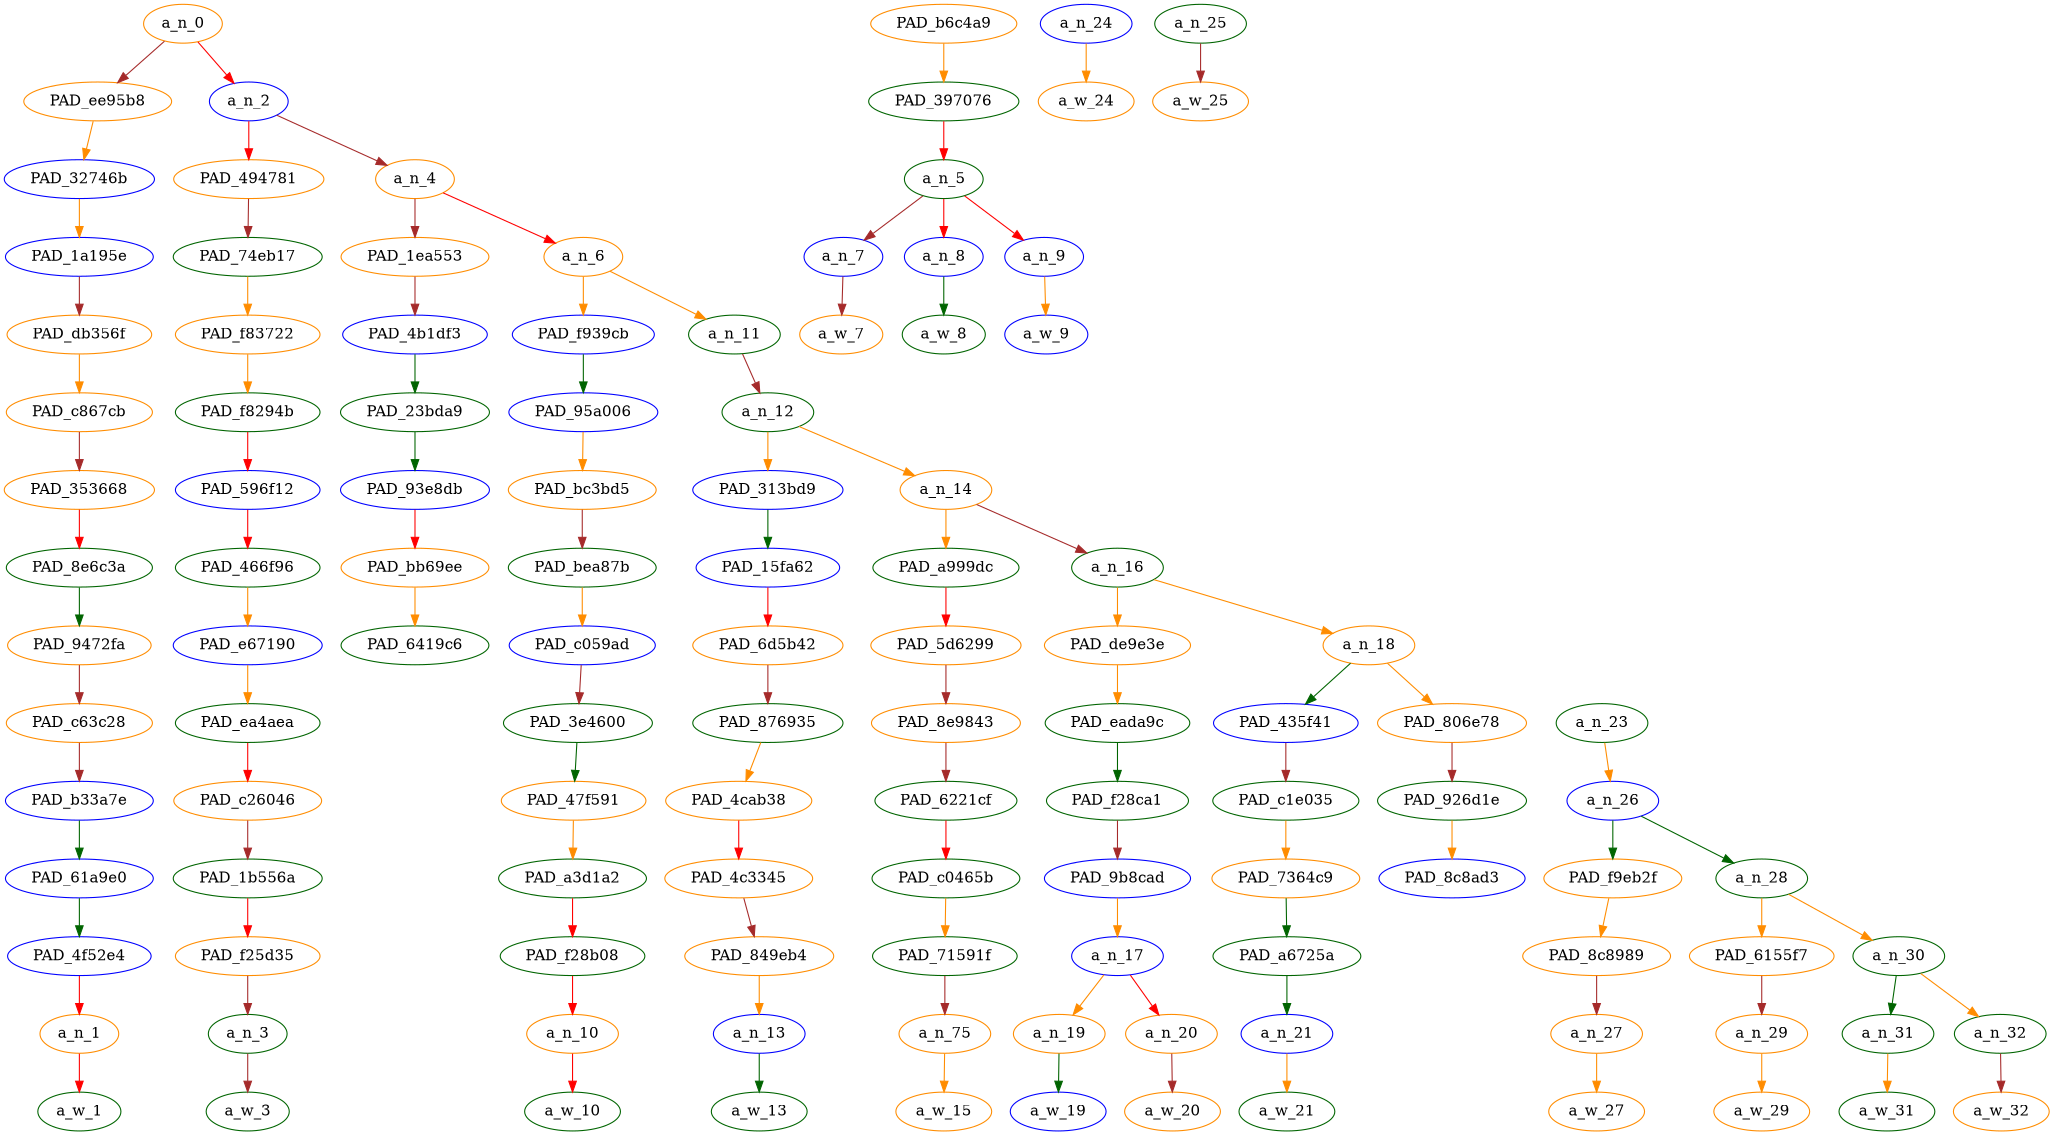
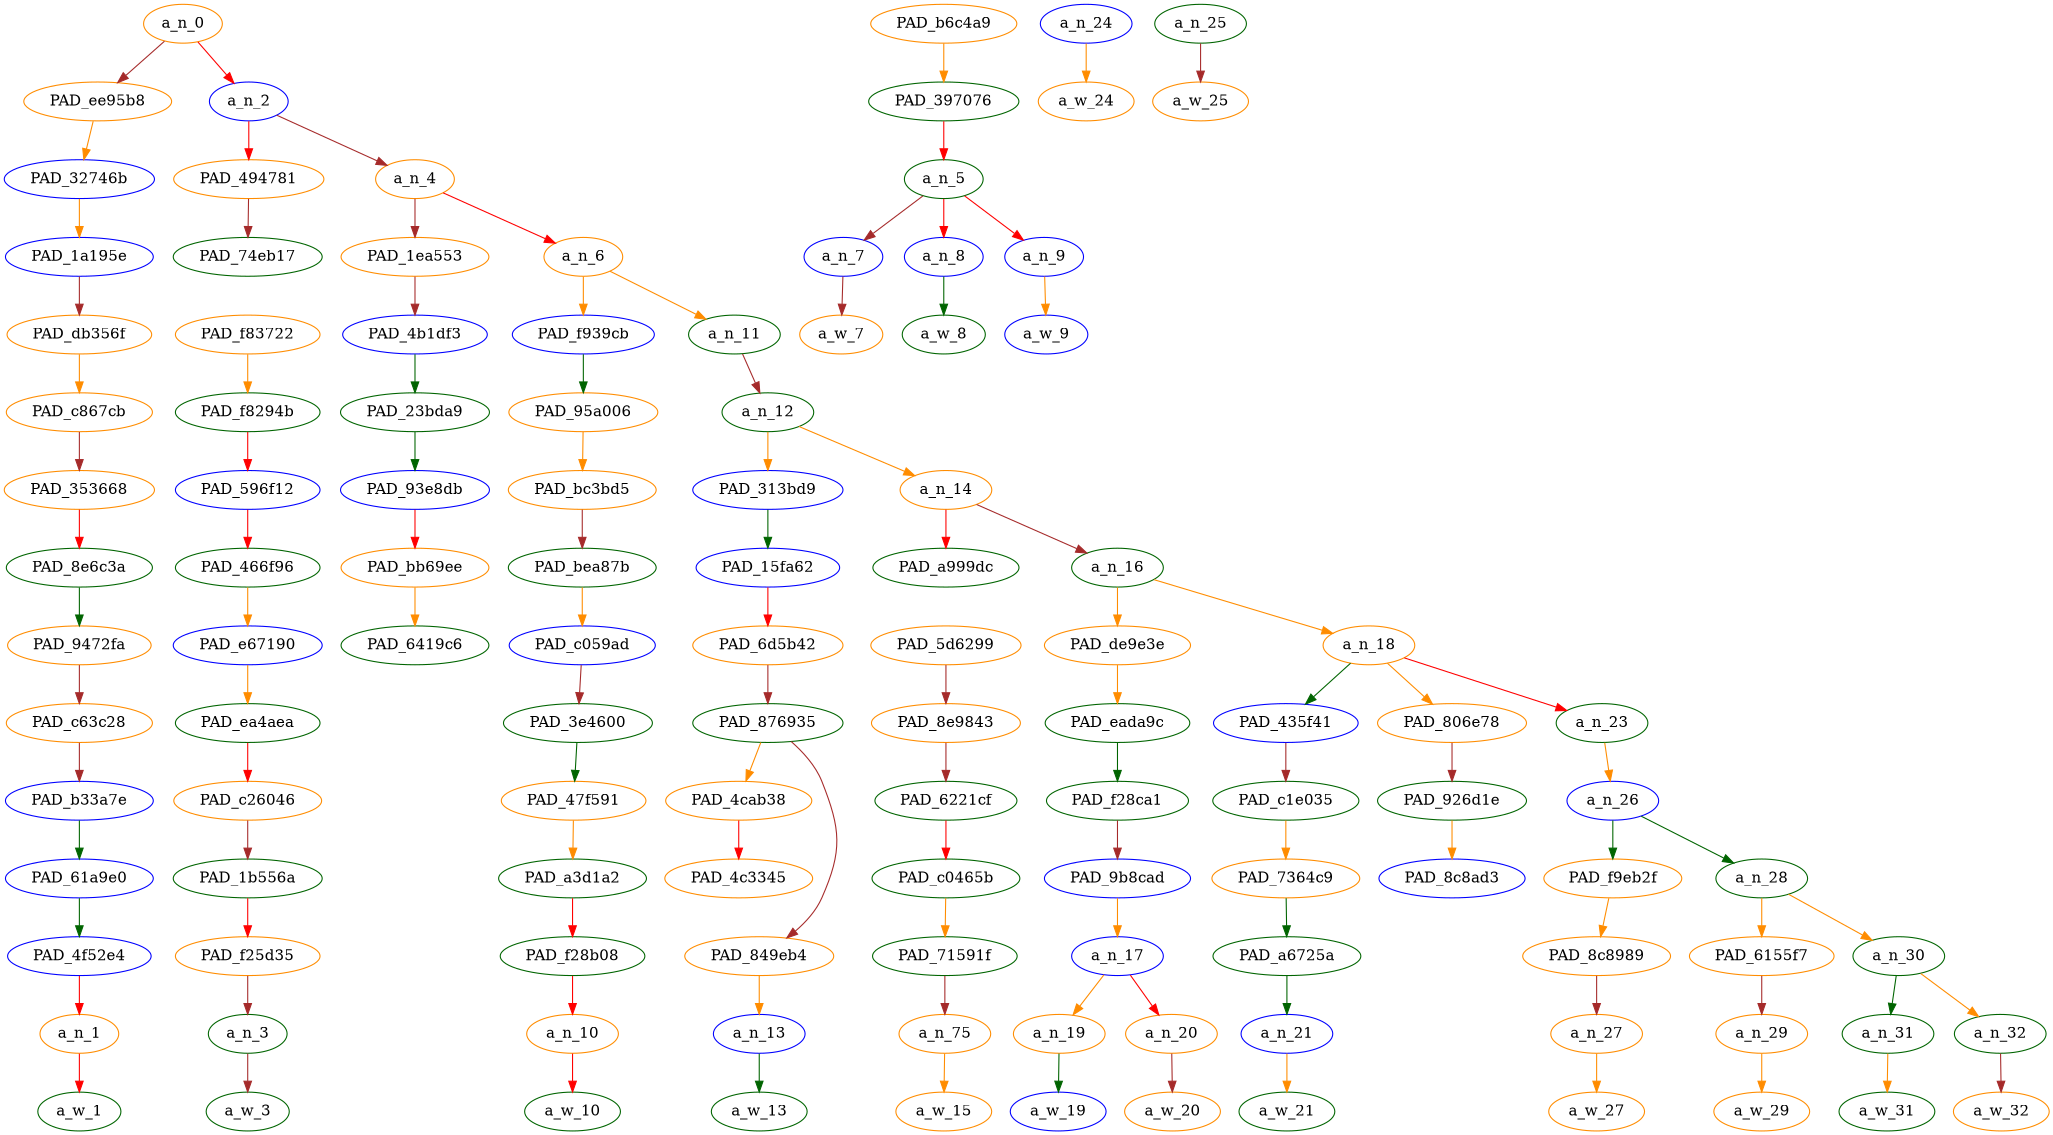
  strict digraph {
    node [color=darkorange div_dir=1 index=0 level=1 text_span="[0]" value=0.20081540]
    edge [color=darkorange]
    a_n_0 [level=14 text_span="[0, 1, 2, 3, 4, 5, 6, 7, 8, 9, 10, 11, 12, 13, 14, 15, 16]" value=1.00000000]
    PAD_ee95b8 [level=13]
    a_n_2 [color=blue index=1 level=13 text_span="[1, 2, 3, 4, 5, 6, 7, 8, 9, 10, 11, 12, 13, 14, 15, 16]" value=0.79870789]
    PAD_32746b [color=blue level=12]
    PAD_494781 [div_dir=-1 index=1 level=12 text_span="[1]" value=0.02840351]
    a_n_4 [index=2 level=12 text_span="[2, 3, 4, 5, 6, 7, 8, 9, 10, 11, 12, 13, 14, 15, 16]" value=0.76989814]
    PAD_1a195e [color=blue level=11]
    PAD_74eb17 [color=darkgreen div_dir=-1 index=1 level=11 text_span="[1]" value=0.02840351]
    PAD_1ea553 [index=2 level=11 text_span="[2, 3, 4]" value=0.34712597]
    a_n_6 [index=3 level=11 text_span="[5, 6, 7, 8, 9, 10, 11, 12, 13, 14, 15, 16]" value=0.42234138]
    PAD_db356f [level=10]
    PAD_c867cb [level=9]
    PAD_353668 [level=8]
    PAD_8e6c3a [color=darkgreen level=7]
    PAD_9472fa [level=6]
    PAD_c63c28 [level=5]
    PAD_b33a7e [color=blue level=4]
    PAD_61a9e0 [color=blue level=3]
    PAD_4f52e4 [color=blue level=2]
    a_n_1
    a_w_1 [color=darkgreen div_dir=0 level=0 value=atomaweapon]
    PAD_f83722 [div_dir=-1 index=1 level=10 text_span="[1]" value=0.02840351]
    PAD_4b1df3 [color=blue index=2 level=10 text_span="[2, 3, 4]" value=0.34712597]
    PAD_f939cb [color=blue index=3 level=10 text_span="[5]" value=0.03246132]
    a_n_11 [color=darkgreen index=4 level=10 text_span="[6, 7, 8, 9, 10, 11, 12, 13, 14, 15, 16]" value=0.38966191]
    PAD_f8294b [color=darkgreen div_dir=-1 index=1 level=9 text_span="[1]" value=0.02840351]
    PAD_596f12 [color=blue div_dir=-1 index=1 level=8 text_span="[1]" value=0.02840351]
    PAD_466f96 [color=darkgreen div_dir=-1 index=1 level=7 text_span="[1]" value=0.02840351]
    PAD_e67190 [color=blue div_dir=-1 index=1 level=6 text_span="[1]" value=0.02840351]
    PAD_ea4aea [color=darkgreen div_dir=-1 index=1 level=5 text_span="[1]" value=0.02840351]
    PAD_c26046 [div_dir=-1 index=1 level=4 text_span="[1]" value=0.02840351]
    PAD_1b556a [color=darkgreen div_dir=-1 index=1 level=3 text_span="[1]" value=0.02840351]
    n33 [div_dir=-1 index=1 label=PAD_f25d35 level=2 text_span="[1]" value=0.02840351]
    a_n_3 [color=darkgreen div_dir=-1 index=1 text_span="[1]" value=0.02840351]
    a_w_3 [color=darkgreen div_dir=0 index=1 level=0 text_span="[1]" value=is]
    PAD_23bda9 [color=darkgreen index=2 level=9 text_span="[2, 3, 4]" value=0.34712597]
-   PAD_95a006 [color=blue index=3 level=9 text_span="[5]" value=0.03246132]
+   PAD_95a006 [index=3 level=9 text_span="[5]" value=0.03246132]
    a_n_12 [color=darkgreen index=4 level=9 text_span="[6, 7, 8, 9, 10, 11, 12, 13, 14, 15, 16]" value=0.38948713]
    PAD_93e8db [color=blue index=2 level=8 text_span="[2, 3, 4]" value=0.34712597]
    PAD_bb69ee [index=2 level=7 text_span="[2, 3, 4]" value=0.34712597]
    PAD_6419c6 [color=darkgreen index=2 level=6 text_span="[2, 3, 4]" value=0.34712597]
    PAD_b6c4a9 [index=2 level=4 text_span="[2, 3, 4]" value=0.34712597]
    n43 [color=darkgreen index=2 label=PAD_397076 level=3 text_span="[2, 3, 4]" value=0.34712597]
    a_n_5 [color=darkgreen index=2 level=2 text_span="[2, 3, 4]" value=0.34712597]
    a_n_7 [color=blue index=2 text_span="[2]" value=0.03420700]
    a_n_8 [color=blue index=3 text_span="[3]" value=0.12453664]
    a_n_9 [color=blue index=4 text_span="[4]" value=0.18794051]
    a_w_7 [div_dir=0 index=2 level=0 text_span="[2]" value=a]
    a_w_8 [color=darkgreen div_dir=0 index=3 level=0 text_span="[3]" value=puny]
    a_w_9 [color=blue div_dir=0 index=4 level=0 text_span="[4]" value=faggot]
    PAD_bc3bd5 [index=3 level=8 text_span="[5]" value=0.03246132]
    PAD_313bd9 [color=blue index=4 level=8 text_span="[6]" value=0.01773803]
    a_n_14 [index=5 level=8 text_span="[7, 8, 9, 10, 11, 12, 13, 14, 15, 16]" value=0.37157432]
    PAD_bea87b [color=darkgreen index=3 level=7 text_span="[5]" value=0.03246132]
    PAD_c059ad [color=blue index=3 level=6 text_span="[5]" value=0.03246132]
    PAD_3e4600 [color=darkgreen index=3 level=5 text_span="[5]" value=0.03246132]
    PAD_47f591 [index=3 level=4 text_span="[5]" value=0.03246132]
    PAD_a3d1a2 [color=darkgreen index=3 level=3 text_span="[5]" value=0.03246132]
    PAD_f28b08 [color=darkgreen index=3 level=2 text_span="[5]" value=0.03246132]
    a_n_10 [index=5 text_span="[5]" value=0.03246132]
    a_w_10 [color=darkgreen div_dir=0 index=5 level=0 text_span="[5]" value=trying]
    PAD_15fa62 [color=blue index=4 level=7 text_span="[6]" value=0.01773803]
    PAD_a999dc [color=darkgreen div_dir=-1 index=5 level=7 text_span="[7]" value=0.01962486]
    a_n_16 [color=darkgreen index=6 level=7 text_span="[8, 9, 10, 11, 12, 13, 14, 15, 16]" value=0.35177718]
    PAD_6d5b42 [index=4 level=6 text_span="[6]" value=0.01773803]
    PAD_5d6299 [div_dir=-1 index=5 level=6 text_span="[7]" value=0.01962486]
    PAD_de9e3e [index=6 level=6 text_span="[8, 9]" value=0.08843267]
    a_n_18 [index=7 level=6 text_span="[10, 11, 12, 13, 14, 15, 16]" value=0.26314821]
    PAD_876935 [color=darkgreen index=4 level=5 text_span="[6]" value=0.01773803]
    PAD_4cab38 [index=4 level=4 text_span="[6]" value=0.01773803]
    PAD_4c3345 [index=4 level=3 text_span="[6]" value=0.01773803]
    PAD_849eb4 [index=4 level=2 text_span="[6]" value=0.01773803]
    a_n_13 [color=blue index=6 text_span="[6]" value=0.01773803]
    a_w_13 [color=darkgreen div_dir=0 index=6 level=0 text_span="[6]" value=to]
    PAD_8e9843 [div_dir=-1 index=5 level=5 text_span="[7]" value=0.01962486]
    PAD_eada9c [color=darkgreen index=6 level=5 text_span="[8, 9]" value=0.08843267]
    PAD_435f41 [color=blue div_dir=-1 index=7 level=5 text_span="[10]" value=0.03171047]
    PAD_806e78 [index=8 level=5 text_span="[11, 12]" value=0.12524775]
    a_n_23 [color=darkgreen index=9 level=5 text_span="[13, 14, 15, 16]" value=0.10609387]
    PAD_6221cf [color=darkgreen div_dir=-1 index=5 level=4 text_span="[7]" value=0.01962486]
    PAD_c0465b [color=darkgreen div_dir=-1 index=5 level=3 text_span="[7]" value=0.01962486]
    PAD_71591f [color=darkgreen div_dir=-1 index=5 level=2 text_span="[7]" value=0.01962486]
    n83 [div_dir=-1 index=7 label=a_n_75 text_span="[7]" value=0.01962486]
    a_w_15 [div_dir=0 index=7 level=0 text_span="[7]" value=be]
    PAD_f28ca1 [color=darkgreen index=6 level=4 text_span="[8, 9]" value=0.08843267]
    PAD_c1e035 [color=darkgreen div_dir=-1 index=7 level=4 text_span="[10]" value=0.03171047]
    PAD_926d1e [color=darkgreen index=8 level=4 text_span="[11, 12]" value=0.12524775]
    a_n_26 [color=blue index=9 level=4 text_span="[13, 14, 15, 16]" value=0.10598222]
    PAD_9b8cad [color=blue index=6 level=3 text_span="[8, 9]" value=0.08843267]
    a_n_17 [color=blue index=6 level=2 text_span="[8, 9]" value=0.08843267]
    a_n_19 [div_dir=-1 index=8 text_span="[8]" value=0.03282510]
    a_n_20 [index=9 text_span="[9]" value=0.05536476]
    a_w_19 [color=blue div_dir=0 index=8 level=0 text_span="[8]" value=big]
    a_w_20 [div_dir=0 index=9 level=0 text_span="[9]" value=shit]
    PAD_7364c9 [div_dir=-1 index=7 level=3 text_span="[10]" value=0.03171047]
    PAD_8c8ad3 [color=blue index=8 level=3 text_span="[11, 12]" value=0.12524775]
    PAD_f9eb2f [index=9 level=3 text_span="[13]" value=0.01751848]
    a_n_28 [color=darkgreen index=10 level=3 text_span="[14, 15, 16]" value=0.08835210]
    PAD_a6725a [color=darkgreen div_dir=-1 index=7 level=2 text_span="[10]" value=0.03171047]
    a_n_21 [color=blue div_dir=-1 index=10 text_span="[10]" value=0.03171047]
    a_w_21 [color=darkgreen div_dir=0 index=10 level=0 text_span="[10]" value=asking]
    a_n_24 [color=blue index=11 text_span="[11]" value=0.09923825]
    a_w_24 [div_dir=0 index=11 level=0 text_span="[11]" value=billshit]
    a_n_25 [color=darkgreen div_dir=-1 index=12 text_span="[12]" value=0.02596552]
    a_w_25 [div_dir=0 index=12 level=0 text_span="[12]" value=questions]
    PAD_8c8989 [index=9 level=2 text_span="[13]" value=0.01751848]
    PAD_6155f7 [index=10 level=2 text_span="[14]" value=0.02714978]
    a_n_30 [color=darkgreen index=11 level=2 text_span="[15, 16]" value=0.06108116]
    a_n_27 [index=13 text_span="[13]" value=0.01751848]
    a_n_29 [index=14 text_span="[14]" value=0.02714978]
    a_n_31 [color=darkgreen index=15 text_span="[15]" value=0.02129990]
    a_n_32 [color=darkgreen index=16 text_span="[16]" value=0.03969340]
    a_w_27 [div_dir=0 index=13 level=0 text_span="[13]" value=to1]
    a_w_29 [div_dir=0 index=14 level=0 text_span="[14]" value=dodge]
    a_w_31 [color=darkgreen div_dir=0 index=15 level=0 text_span="[15]" value=the]
    a_w_32 [div_dir=0 index=16 level=0 text_span="[16]" value=subject]
    a_n_0 -> PAD_ee95b8 [color=brown]
    a_n_0 -> a_n_2 [color=red]
    PAD_ee95b8 -> PAD_32746b
    a_n_2 -> PAD_494781 [color=red]
    a_n_2 -> a_n_4 [color=brown]
    PAD_32746b -> PAD_1a195e
    PAD_494781 -> PAD_74eb17 [color=brown]
    a_n_4 -> PAD_1ea553 [color=brown]
    a_n_4 -> a_n_6 [color=red]
    PAD_1a195e -> PAD_db356f [color=brown]
-   PAD_74eb17 -> PAD_f83722
    PAD_1ea553 -> PAD_4b1df3 [color=brown]
    a_n_6 -> PAD_f939cb
    a_n_6 -> a_n_11
    PAD_db356f -> PAD_c867cb
    PAD_c867cb -> PAD_353668 [color=brown]
    PAD_353668 -> PAD_8e6c3a [color=red]
    PAD_8e6c3a -> PAD_9472fa [color=darkgreen]
    PAD_9472fa -> PAD_c63c28 [color=brown]
    PAD_c63c28 -> PAD_b33a7e [color=brown]
    PAD_b33a7e -> PAD_61a9e0 [color=darkgreen]
    PAD_61a9e0 -> PAD_4f52e4 [color=darkgreen]
    PAD_4f52e4 -> a_n_1 [color=red]
    a_n_1 -> a_w_1 [color=red]
    PAD_f83722 -> PAD_f8294b
    PAD_4b1df3 -> PAD_23bda9 [color=darkgreen]
    PAD_f939cb -> PAD_95a006 [color=darkgreen]
    a_n_11 -> a_n_12 [color=brown]
    PAD_f8294b -> PAD_596f12 [color=red]
    PAD_596f12 -> PAD_466f96 [color=red]
    PAD_466f96 -> PAD_e67190
    PAD_e67190 -> PAD_ea4aea
    PAD_ea4aea -> PAD_c26046 [color=red]
    PAD_c26046 -> PAD_1b556a [color=brown]
    PAD_1b556a -> n33 [color=red]
    n33 -> a_n_3 [color=brown]
    a_n_3 -> a_w_3 [color=brown]
    PAD_23bda9 -> PAD_93e8db [color=darkgreen]
    PAD_95a006 -> PAD_bc3bd5
    a_n_12 -> PAD_313bd9
    a_n_12 -> a_n_14
    PAD_93e8db -> PAD_bb69ee [color=red]
    PAD_bb69ee -> PAD_6419c6
    PAD_b6c4a9 -> n43
    n43 -> a_n_5 [color=red]
    a_n_5 -> a_n_7 [color=brown]
    a_n_5 -> a_n_8 [color=red]
    a_n_5 -> a_n_9 [color=red]
    a_n_7 -> a_w_7 [color=brown]
    a_n_8 -> a_w_8 [color=darkgreen]
    a_n_9 -> a_w_9
    PAD_bc3bd5 -> PAD_bea87b [color=brown]
    PAD_313bd9 -> PAD_15fa62 [color=darkgreen]
-   a_n_14 -> PAD_a999dc
+   a_n_14 -> PAD_a999dc [color=red]
    a_n_14 -> a_n_16 [color=brown]
    PAD_bea87b -> PAD_c059ad
    PAD_c059ad -> PAD_3e4600 [color=brown]
    PAD_3e4600 -> PAD_47f591 [color=darkgreen]
    PAD_47f591 -> PAD_a3d1a2
    PAD_a3d1a2 -> PAD_f28b08 [color=red]
    PAD_f28b08 -> a_n_10 [color=red]
    a_n_10 -> a_w_10 [color=red]
    PAD_15fa62 -> PAD_6d5b42 [color=red]
-   PAD_a999dc -> PAD_5d6299 [color=red]
    a_n_16 -> PAD_de9e3e
    a_n_16 -> a_n_18
    PAD_6d5b42 -> PAD_876935 [color=brown]
    PAD_5d6299 -> PAD_8e9843 [color=brown]
    PAD_de9e3e -> PAD_eada9c
    a_n_18 -> PAD_435f41 [color=darkgreen]
    a_n_18 -> PAD_806e78
+   a_n_18 -> a_n_23 [color=red]
    PAD_876935 -> PAD_4cab38
    PAD_4cab38 -> PAD_4c3345 [color=red]
-   PAD_4c3345 -> PAD_849eb4 [color=brown]
+   PAD_876935 -> PAD_849eb4 [color=brown]
    PAD_849eb4 -> a_n_13
    a_n_13 -> a_w_13 [color=darkgreen]
    PAD_8e9843 -> PAD_6221cf [color=brown]
    PAD_eada9c -> PAD_f28ca1 [color=darkgreen]
    PAD_435f41 -> PAD_c1e035 [color=brown]
    PAD_806e78 -> PAD_926d1e [color=brown]
    a_n_23 -> a_n_26
    PAD_6221cf -> PAD_c0465b [color=red]
    PAD_c0465b -> PAD_71591f
    PAD_71591f -> n83 [color=brown]
    n83 -> a_w_15
    PAD_f28ca1 -> PAD_9b8cad [color=brown]
    PAD_c1e035 -> PAD_7364c9
    PAD_926d1e -> PAD_8c8ad3
    a_n_26 -> PAD_f9eb2f [color=darkgreen]
    a_n_26 -> a_n_28 [color=darkgreen]
    PAD_9b8cad -> a_n_17
    a_n_17 -> a_n_19
    a_n_17 -> a_n_20 [color=red]
    a_n_19 -> a_w_19 [color=darkgreen]
    a_n_20 -> a_w_20 [color=brown]
    PAD_7364c9 -> PAD_a6725a [color=darkgreen]
    PAD_f9eb2f -> PAD_8c8989
    a_n_28 -> PAD_6155f7
    a_n_28 -> a_n_30
    PAD_a6725a -> a_n_21 [color=darkgreen]
    a_n_21 -> a_w_21
    a_n_24 -> a_w_24
    a_n_25 -> a_w_25 [color=brown]
    PAD_8c8989 -> a_n_27 [color=brown]
    PAD_6155f7 -> a_n_29 [color=brown]
    a_n_30 -> a_n_31 [color=darkgreen]
    a_n_30 -> a_n_32
    a_n_27 -> a_w_27
    a_n_29 -> a_w_29
    a_n_31 -> a_w_31
    a_n_32 -> a_w_32 [color=brown]
  }
